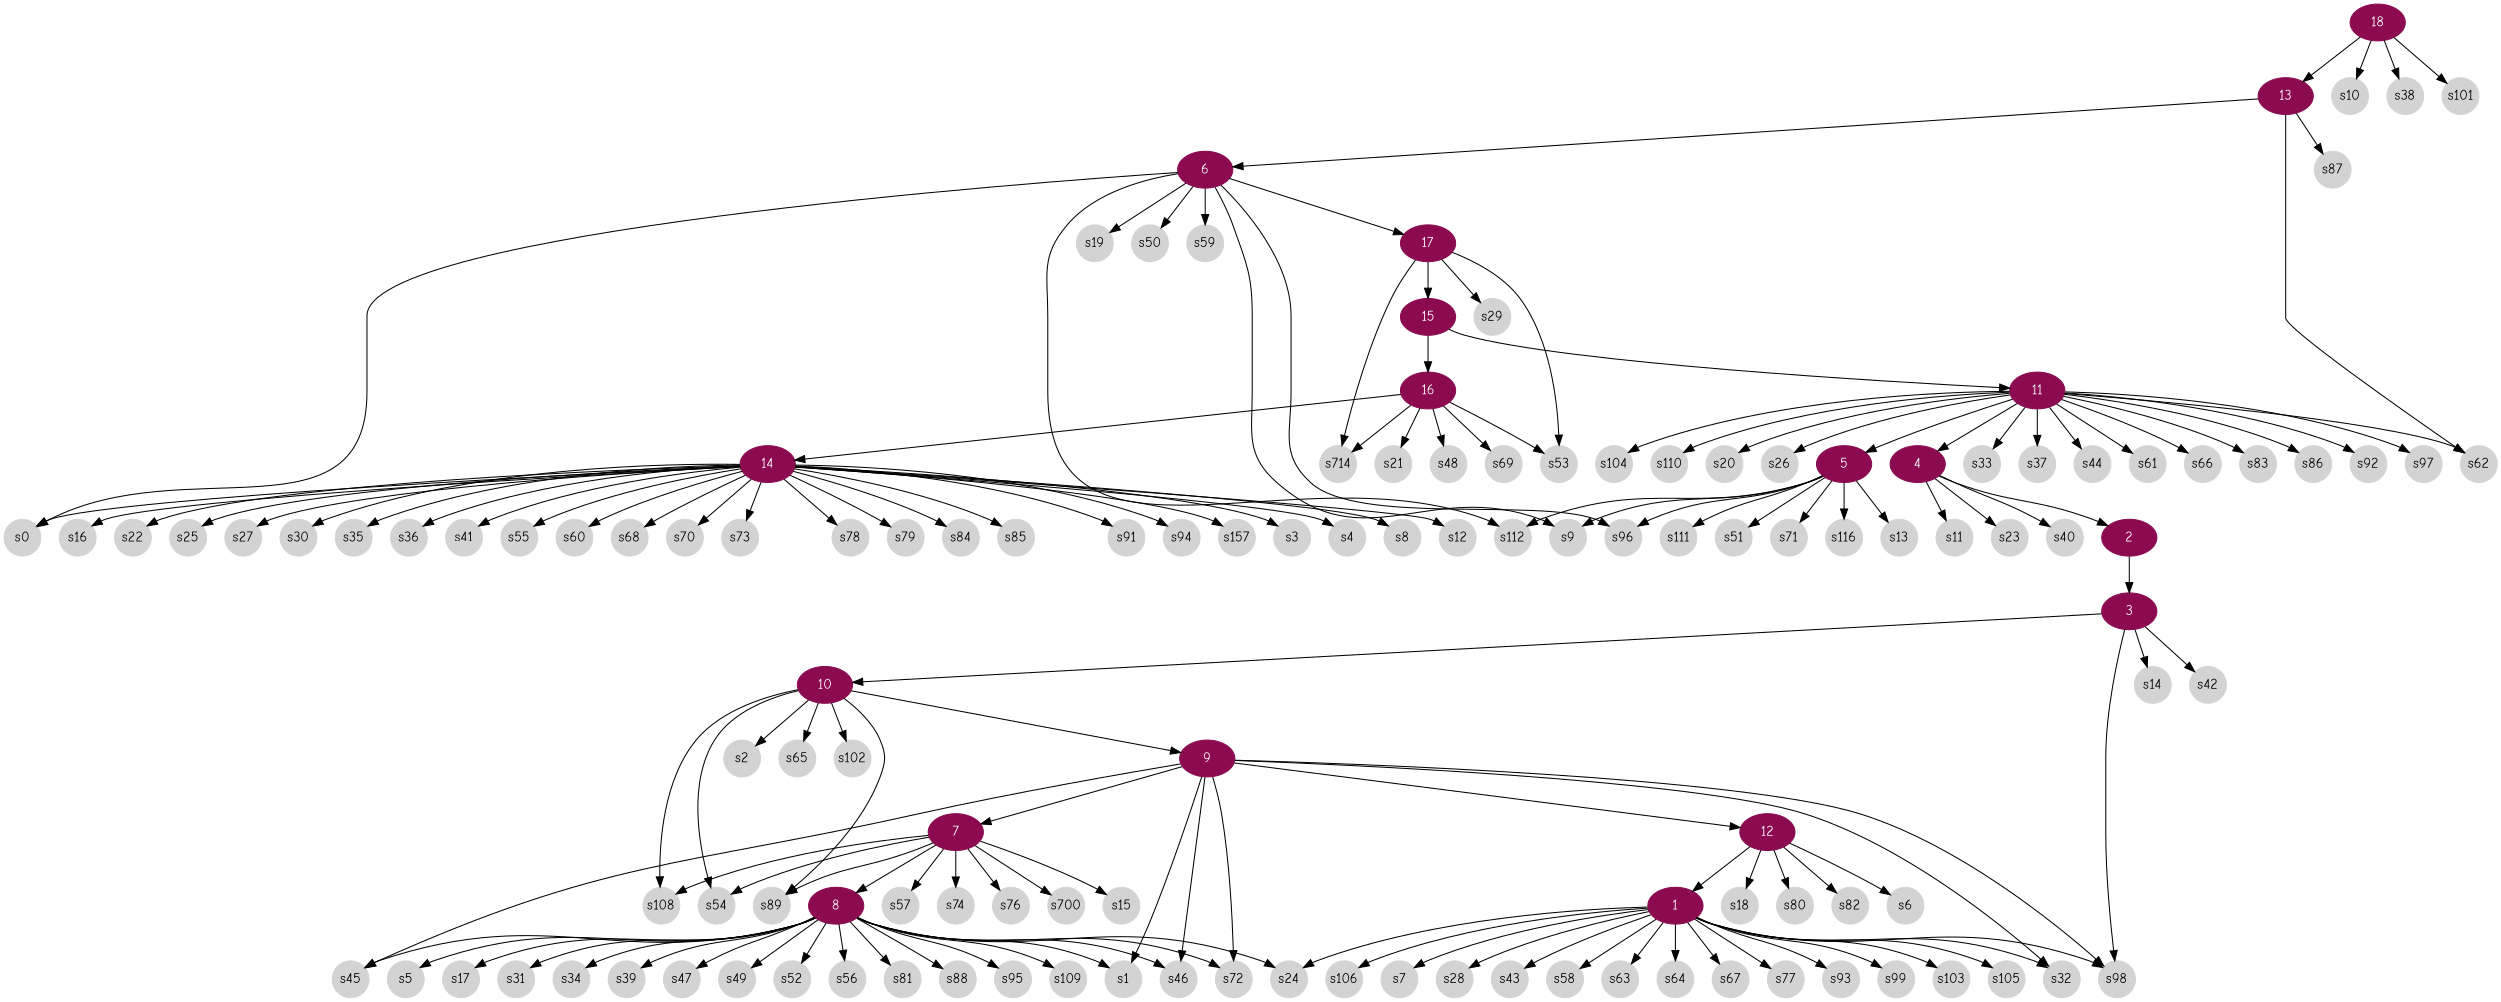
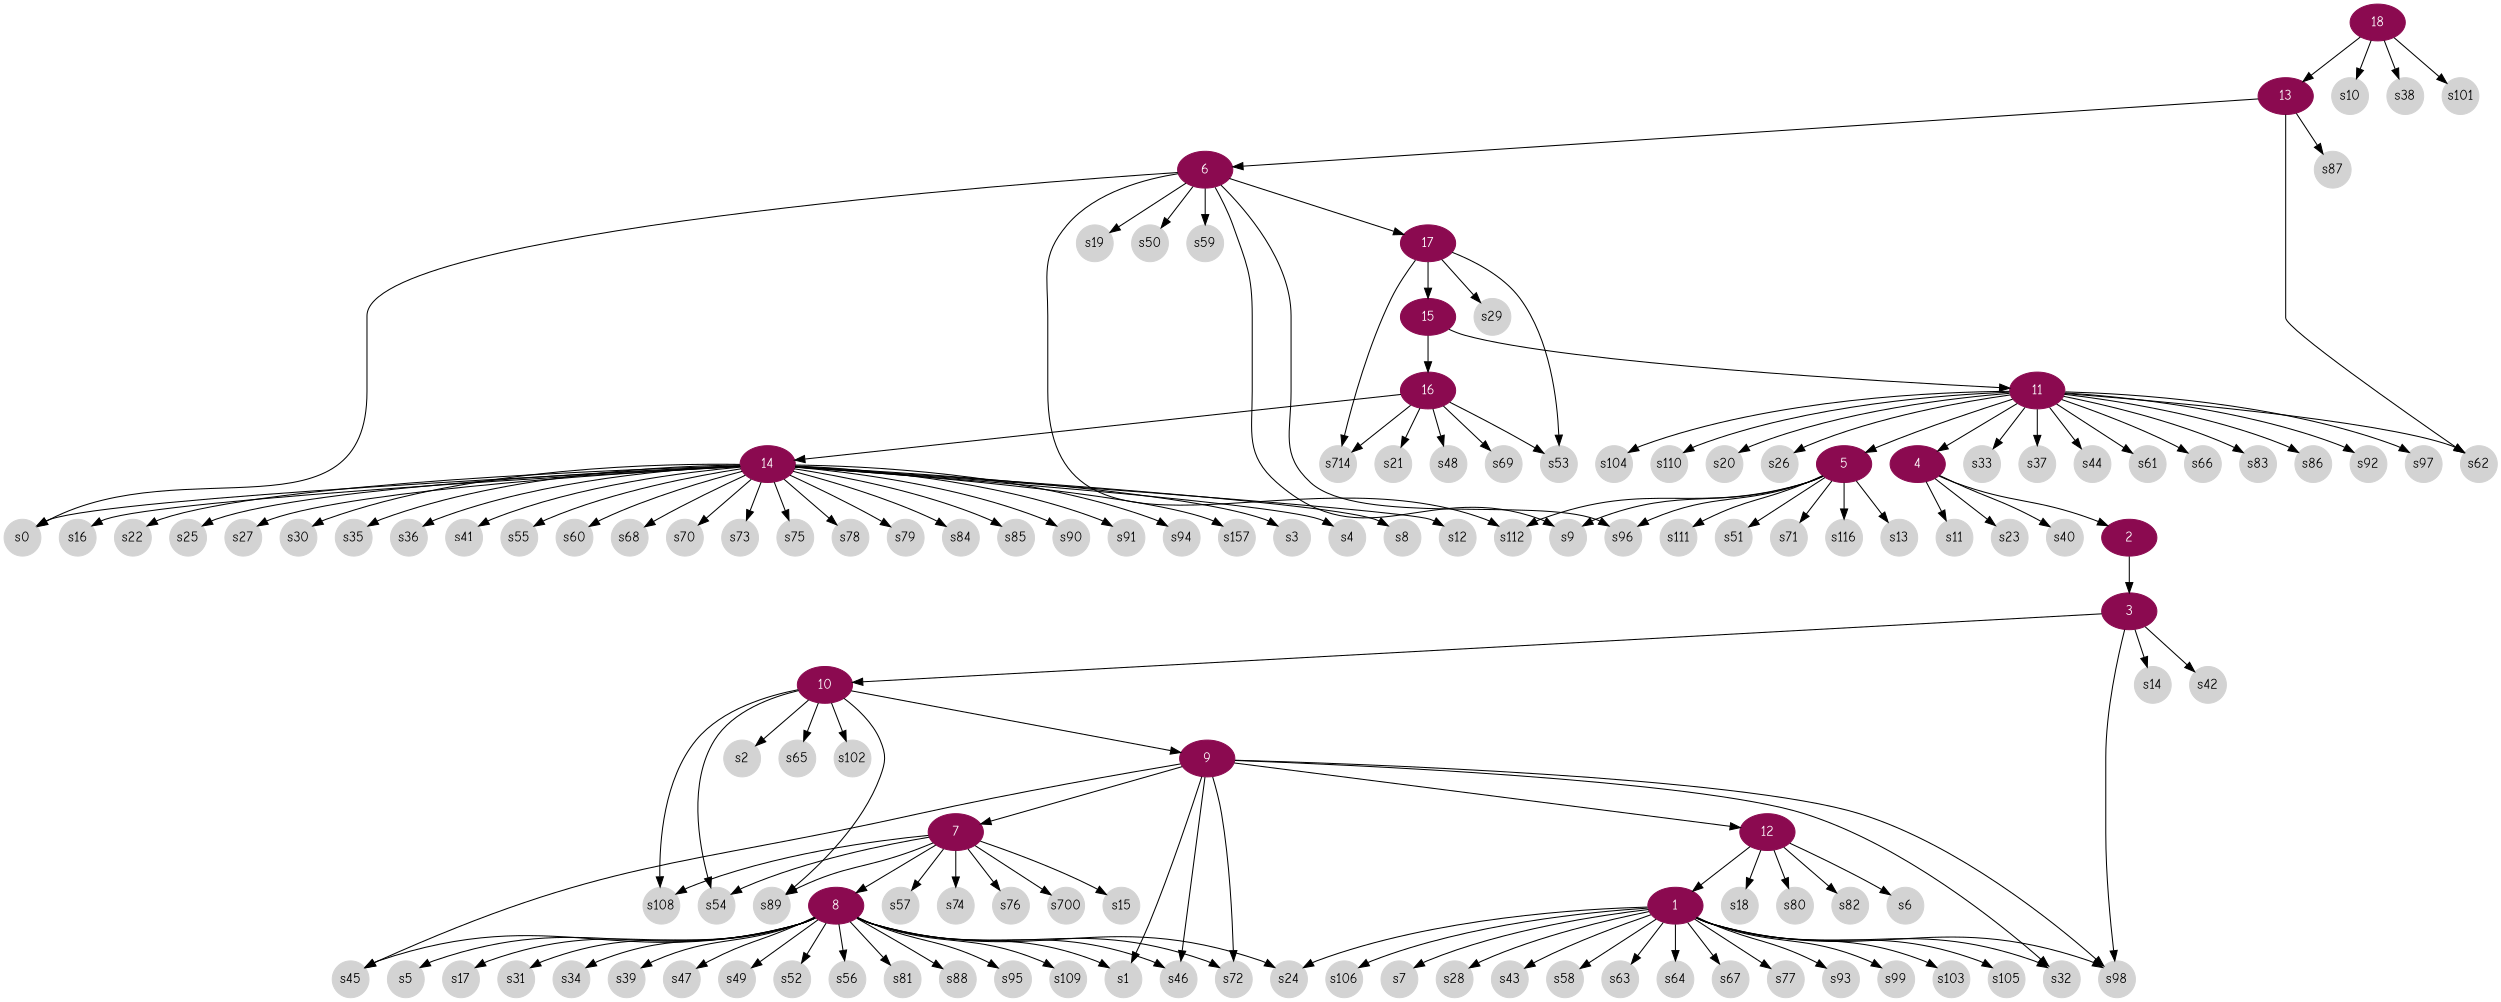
  digraph {
    fontname="Comic Neue"
    node [color=lightgrey fontcolor=black fontname="Comic Neue" style=filled fixedsize=true shape=circle]
    edge [fontname="Comic Neue"]
    12 [color=deeppink4 fontcolor=white fixedsize="" shape=""]
    1 [color=deeppink4 fontcolor=white fixedsize="" shape=""]
    s6
    s18
    s80
    s82
    s7
    s24
    s28
    s32
    s43
    s58
    s63
    s64
    s67
    s77
    s93
    s98
    s99
    s103
    s105
    s106
    4 [color=deeppink4 fontcolor=white fixedsize="" shape=""]
    2 [color=deeppink4 fontcolor=white fixedsize="" shape=""]
    s11
    s23
    s40
    3 [color=deeppink4 fontcolor=white fixedsize="" shape=""]
    10 [color=deeppink4 fontcolor=white fixedsize="" shape=""]
    s14
    s42
    9 [color=deeppink4 fontcolor=white fixedsize="" shape=""]
    s54
    s89
    s108
    s2
    s65
    s102
    11 [color=deeppink4 fontcolor=white fixedsize="" shape=""]
    5 [color=deeppink4 fontcolor=white fixedsize="" shape=""]
    s20
    s26
    s33
    s37
    s44
    s61
    s62
    s66
    s83
    s86
    s92
    s97
    s104
    s110
    s9
    s13
    s51
    s71
    s96
    s111
    s112
    n62 [label=s116]
    13 [color=deeppink4 fontcolor=white fixedsize="" shape=""]
    6 [color=deeppink4 fontcolor=white fixedsize="" shape=""]
    s87
    17 [color=deeppink4 fontcolor=white fixedsize="" shape=""]
    s0
    s19
    s50
    s59
    15 [color=deeppink4 fontcolor=white fixedsize="" shape=""]
    s53
    n73 [label=s714]
    s29
    7 [color=deeppink4 fontcolor=white fixedsize="" shape=""]
    s1
    s45
    s46
    s72
    8 [color=deeppink4 fontcolor=white fixedsize="" shape=""]
    s15
    s57
    s74
    s76
    n85 [label=s700]
    s5
    s17
    s31
    s34
    s39
    s47
    s49
    s52
    s56
    s81
    s88
    s95
    s109
    16 [color=deeppink4 fontcolor=white fixedsize="" shape=""]
    14 [color=deeppink4 fontcolor=white fixedsize="" shape=""]
    s21
    s48
    s69
    18 [color=deeppink4 fontcolor=white fixedsize="" shape=""]
    s10
    s38
    s101
    s3
    s4
    s8
    s12
    s16
    s22
    s25
    s27
    s30
    s35
    s36
    s41
    s55
    s60
    s68
    s70
    s73
+   s75
    s78
    s79
    s84
    s85
+   s90
    s91
    s94
    n133 [label=s157]
    12 -> 1
    12 -> s6
    12 -> s18
    12 -> s80
    12 -> s82
    1 -> s7
    1 -> s24
    1 -> s28
    1 -> s32
    1 -> s43
    1 -> s58
    1 -> s63
    1 -> s64
    1 -> s67
    1 -> s77
    1 -> s93
    1 -> s98
    1 -> s99
    1 -> s103
    1 -> s105
    1 -> s106
    4 -> 2
    4 -> s11
    4 -> s23
    4 -> s40
    2 -> 3
    3 -> s98
    3 -> 10
    3 -> s14
    3 -> s42
    10 -> 9
    10 -> s54
    10 -> s89
    10 -> s108
    10 -> s2
    10 -> s65
    10 -> s102
    9 -> 12
    9 -> s32
    9 -> s98
    9 -> 7
    9 -> s1
    9 -> s45
    9 -> s46
    9 -> s72
    11 -> 4
    11 -> 5
    11 -> s20
    11 -> s26
    11 -> s33
    11 -> s37
    11 -> s44
    11 -> s61
    11 -> s62
    11 -> s66
    11 -> s83
    11 -> s86
    11 -> s92
    11 -> s97
    11 -> s104
    11 -> s110
    5 -> s9
    5 -> s13
    5 -> s51
    5 -> s71
    5 -> s96
    5 -> s111
    5 -> s112
    5 -> n62
    13 -> s62
    13 -> 6
    13 -> s87
    6 -> s9
    6 -> s96
    6 -> s112
    6 -> 17
    6 -> s0
    6 -> s19
    6 -> s50
    6 -> s59
    17 -> 15
    17 -> s53
    17 -> n73
    17 -> s29
    15 -> 11
    15 -> 16
    7 -> s54
    7 -> s89
    7 -> s108
    7 -> 8
    7 -> s15
    7 -> s57
    7 -> s74
    7 -> s76
    7 -> n85
    8 -> s24
    8 -> s1
    8 -> s45
    8 -> s46
    8 -> s72
    8 -> s5
    8 -> s17
    8 -> s31
    8 -> s34
    8 -> s39
    8 -> s47
    8 -> s49
    8 -> s52
    8 -> s56
    8 -> s81
    8 -> s88
    8 -> s95
    8 -> s109
    16 -> s53
    16 -> n73
    16 -> 14
    16 -> s21
    16 -> s48
    16 -> s69
    14 -> s0
    14 -> s3
    14 -> s4
    14 -> s8
    14 -> s12
    14 -> s16
    14 -> s22
    14 -> s25
    14 -> s27
    14 -> s30
    14 -> s35
    14 -> s36
    14 -> s41
    14 -> s55
    14 -> s60
    14 -> s68
    14 -> s70
    14 -> s73
+   14 -> s75
    14 -> s78
    14 -> s79
    14 -> s84
    14 -> s85
+   14 -> s90
    14 -> s91
    14 -> s94
    14 -> n133
    18 -> 13
    18 -> s10
    18 -> s38
    18 -> s101
  }
